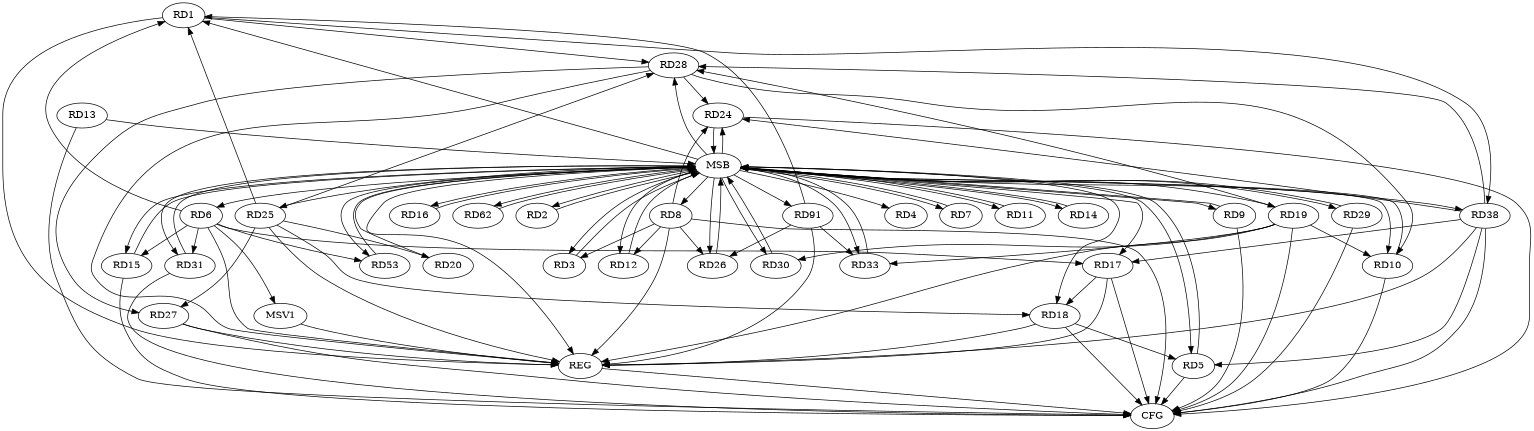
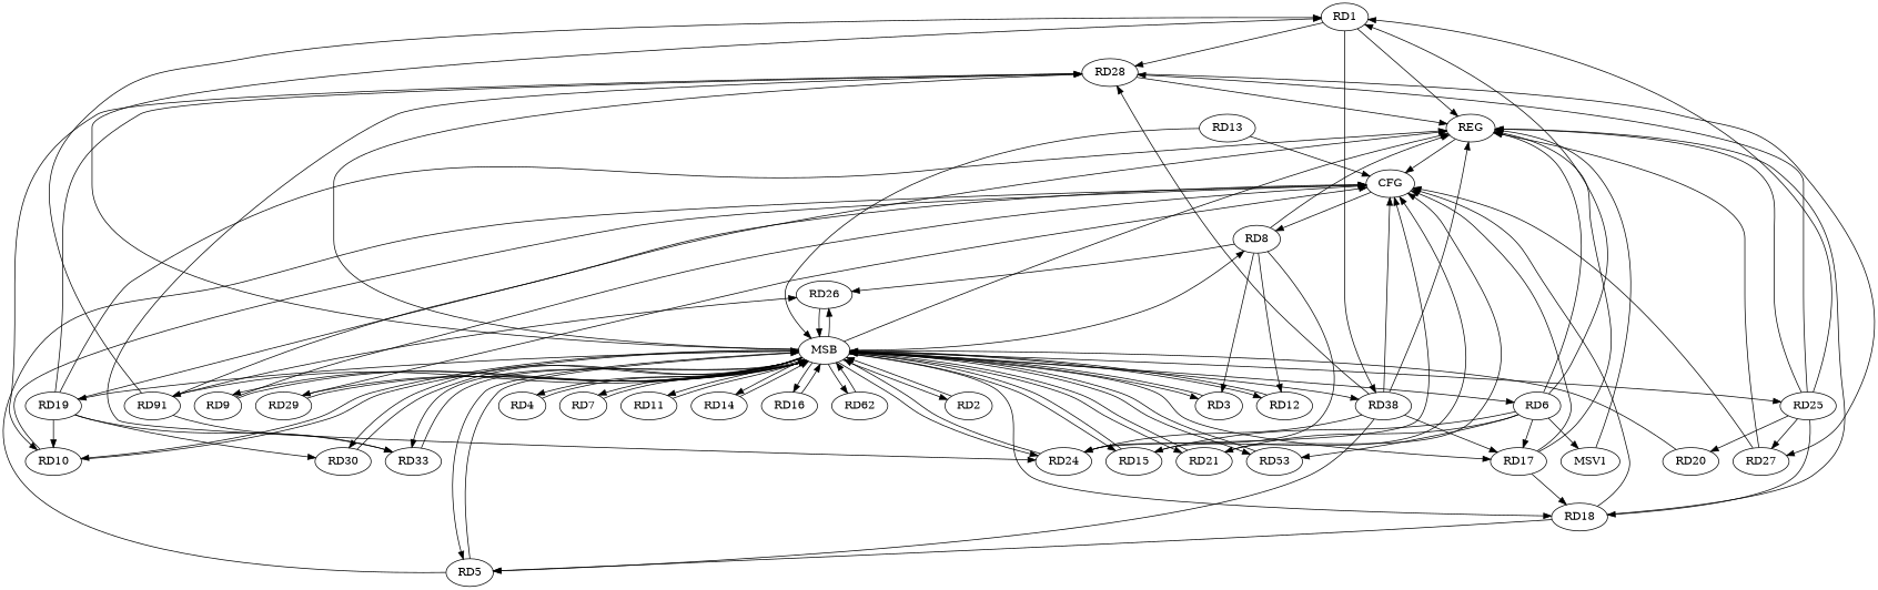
  strict digraph {
    n1 [label=RD1]
    n2 [label=RD28]
    n3 [label=RD38]
    n4 [label=REG]
    n5 [label=RD24]
    n6 [label=RD10]
    n7 [label=RD27]
    n8 [label=RD5]
    n9 [label=CFG]
    n10 [label=RD17]
    n11 [label=RD2]
    n12 [label=MSB]
    n13 [label=RD3]
    n14 [label=RD4]
    n15 [label=RD6]
    n16 [label=RD8]
    n17 [label=RD15]
    n18 [label=RD53]
-   n19 [label=RD31]
+   n19 [label=RD21]
    n20 [label=RD7]
    n21 [label=RD12]
    n22 [label=RD26]
    n23 [label=RD9]
    n24 [label=RD11]
    n25 [label=RD14]
    n26 [label=RD16]
    n27 [label=RD18]
    n28 [label=RD19]
    n29 [label=RD30]
    n30 [label=RD33]
    n31 [label=RD91]
    n32 [label=RD62]
    n33 [label=RD25]
    n34 [label=RD29]
    n35 [label=MSV1]
    n36 [label=RD13]
    n37 [label=RD20]
    n1 -> n2
    n1 -> n3
    n1 -> n4
    n2 -> n4
    n2 -> n5
    n2 -> n6
    n2 -> n7
    n3 -> n2
    n3 -> n4
    n3 -> n5
    n3 -> n8
    n3 -> n9
    n3 -> n10
    n4 -> n9
    n5 -> n9
    n5 -> n12
    n6 -> n9
    n6 -> n12
    n7 -> n4
    n7 -> n9
    n8 -> n9
    n8 -> n12
    n10 -> n4
    n10 -> n9
    n10 -> n27
    n11 -> n12
    n12 -> n1
    n12 -> n2
    n12 -> n3
    n12 -> n4
    n12 -> n5
    n12 -> n6
    n12 -> n8
    n12 -> n10
    n12 -> n11
    n12 -> n13
    n12 -> n14
    n12 -> n15
    n12 -> n16
    n12 -> n17
    n12 -> n18
    n12 -> n19
    n12 -> n20
    n12 -> n21
    n12 -> n22
    n12 -> n23
    n12 -> n24
    n12 -> n25
    n12 -> n26
    n12 -> n27
    n12 -> n28
    n12 -> n29
    n12 -> n30
    n12 -> n31
    n12 -> n32
    n12 -> n33
    n12 -> n34
    n13 -> n12
+   n14 -> n12
    n15 -> n1
    n15 -> n4
    n15 -> n10
    n15 -> n17
    n15 -> n18
    n15 -> n19
    n15 -> n35
    n16 -> n4
    n16 -> n5
-   n16 -> n9
+   n9 -> n16
    n16 -> n13
    n16 -> n21
    n16 -> n22
    n17 -> n9
    n17 -> n12
    n18 -> n12
    n19 -> n9
    n19 -> n12
    n20 -> n12
    n21 -> n12
    n22 -> n12
    n23 -> n9
    n23 -> n12
    n24 -> n12
    n25 -> n12
    n26 -> n12
    n27 -> n4
    n27 -> n8
    n27 -> n9
    n28 -> n2
    n28 -> n4
    n28 -> n6
    n28 -> n9
    n28 -> n29
    n28 -> n30
    n29 -> n12
    n30 -> n12
    n31 -> n1
    n31 -> n4
    n31 -> n22
    n31 -> n30
    n32 -> n12
    n33 -> n1
    n33 -> n2
    n33 -> n4
    n33 -> n7
    n33 -> n27
    n33 -> n37
    n34 -> n9
    n34 -> n12
    n35 -> n4
    n36 -> n9
    n36 -> n12
    n37 -> n12
  }
